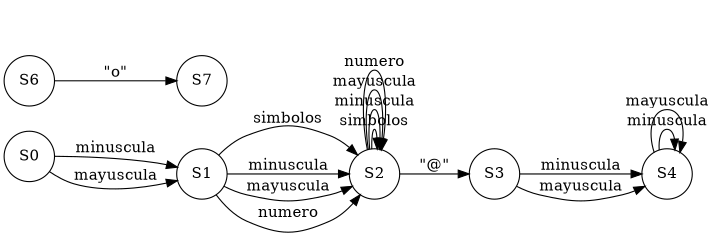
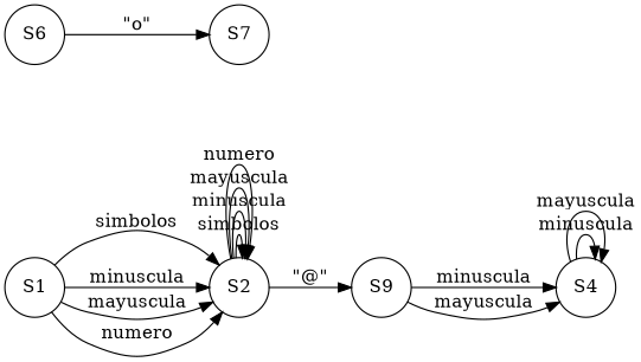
  digraph {
    rankdir=LR
    node [shape=circle]
-   S0
    S1
    S2
-   S3
+   S3 [label=S9]
    S4
    S6
    S7
-   S0 -> S1 [label=minuscula]
-   S0 -> S1 [label=mayuscula]
    S1 -> S2 [label=simbolos]
    S1 -> S2 [label=minuscula]
    S1 -> S2 [label=mayuscula]
    S1 -> S2 [label=numero]
    S2 -> S2 [label=simbolos]
    S2 -> S2 [label=minuscula]
    S2 -> S2 [label=mayuscula]
    S2 -> S2 [label=numero]
    S2 -> S3 [label="\"@\""]
    S3 -> S4 [label=minuscula]
    S3 -> S4 [label=mayuscula]
    S4 -> S4 [label=minuscula]
    S4 -> S4 [label=mayuscula]
    S6 -> S7 [label="\"o\""]
  }
